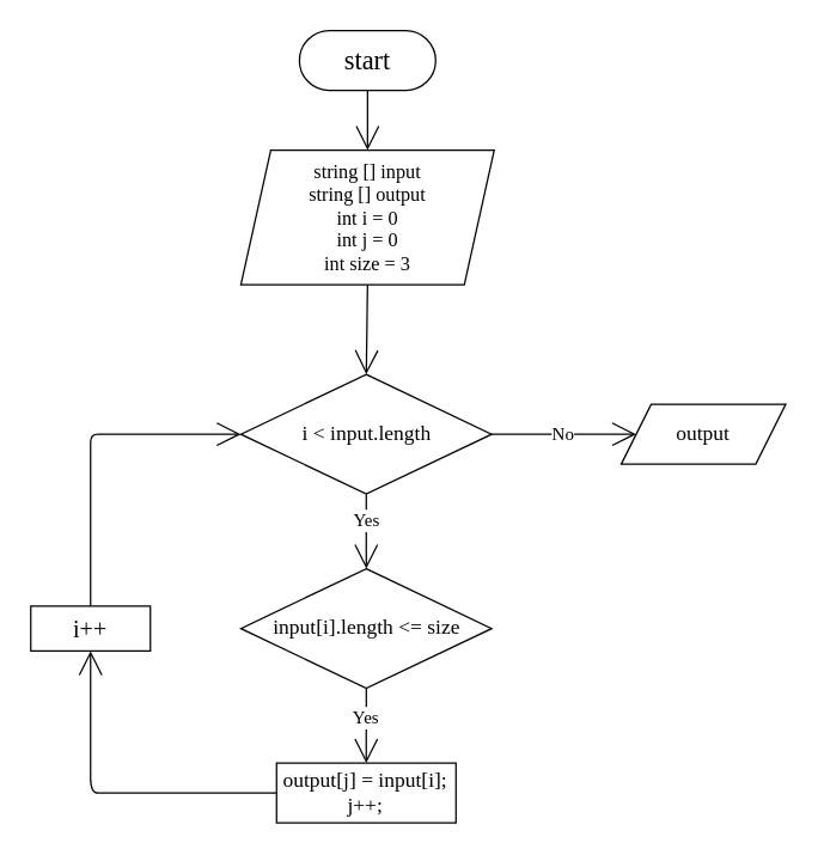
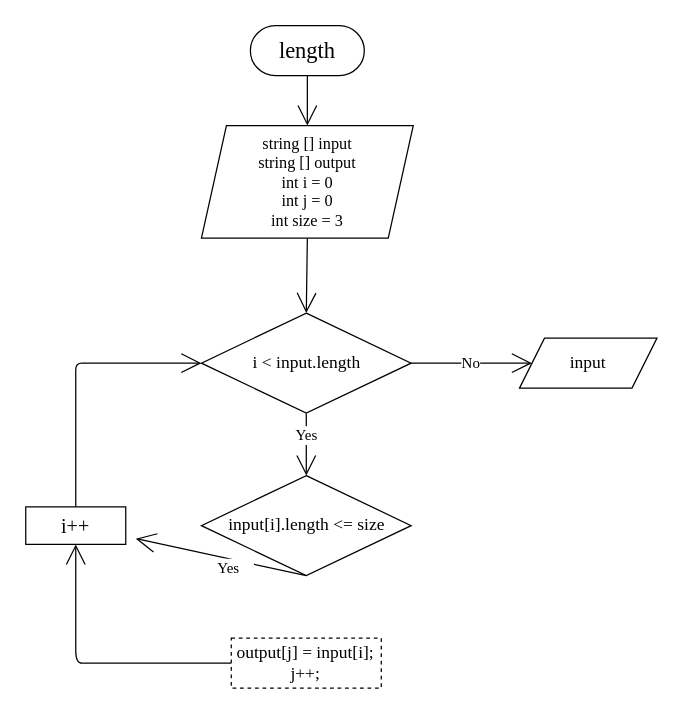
  <mxCell id="0" />
  <mxCell id="1" parent="0" />
  <mxCell id="2" style="edgeStyle=none;curved=1;rounded=0;orthogonalLoop=1;jettySize=auto;html=1;exitX=0.5;exitY=1;exitDx=0;exitDy=0;entryX=0.5;entryY=0;entryDx=0;entryDy=0;fontFamily=Times New Roman;fontSize=20;endArrow=open;startSize=14;endSize=14;sourcePerimeterSpacing=8;targetPerimeterSpacing=8;" edge="1" parent="1" source="3" target="7"><mxGeometry relative="1" as="geometry" /></mxCell>
  <mxCell id="3" value="string [] input&lt;br&gt;string [] output&lt;br&gt;int i = 0&lt;br&gt;int j = 0&lt;br&gt;int size = 3&lt;br&gt;" style="shape=parallelogram;perimeter=parallelogramPerimeter;whiteSpace=wrap;html=1;fixedSize=1;labelBorderColor=none;hachureGap=4;fontFamily=Times New Roman;fontSize=13;" vertex="1" parent="1"><mxGeometry x="160.55" y="100" width="169.45" height="90" as="geometry" /></mxCell>
  <mxCell id="4" style="edgeStyle=none;curved=1;rounded=0;orthogonalLoop=1;jettySize=auto;html=1;exitX=0.5;exitY=1;exitDx=0;exitDy=0;entryX=0.5;entryY=0;entryDx=0;entryDy=0;fontFamily=Times New Roman;fontSize=20;endArrow=open;startSize=14;endSize=14;sourcePerimeterSpacing=8;targetPerimeterSpacing=8;" edge="1" parent="1" source="7" target="9"><mxGeometry relative="1" as="geometry" /></mxCell>
  <mxCell id="5" value="Yes&amp;nbsp;" style="edgeLabel;html=1;align=center;verticalAlign=middle;resizable=0;points=[];fontSize=12;fontFamily=Times New Roman;" vertex="1" connectable="0" parent="4"><mxGeometry x="-0.314" y="1" relative="1" as="geometry"><mxPoint as="offset" /></mxGeometry></mxCell>
  <mxCell id="6" value="No" style="edgeStyle=none;curved=1;rounded=0;orthogonalLoop=1;jettySize=auto;html=1;exitX=1;exitY=0.5;exitDx=0;exitDy=0;entryX=0;entryY=0.5;entryDx=0;entryDy=0;fontFamily=Times New Roman;fontSize=12;endArrow=open;startSize=14;endSize=14;sourcePerimeterSpacing=8;targetPerimeterSpacing=8;" edge="1" parent="1" source="7" target="11"><mxGeometry relative="1" as="geometry" /></mxCell>
  <mxCell id="7" value="i &amp;lt; input.length" style="rhombus;whiteSpace=wrap;html=1;labelBorderColor=none;hachureGap=4;fontFamily=Times New Roman;fontSize=14;" vertex="1" parent="1"><mxGeometry x="160.55" y="250" width="167.75" height="80" as="geometry" /></mxCell>
- <mxCell id="8" value="Yes &amp;nbsp; &amp;nbsp;" style="edgeStyle=none;curved=1;rounded=0;orthogonalLoop=1;jettySize=auto;html=1;exitX=0.5;exitY=1;exitDx=0;exitDy=0;entryX=0.5;entryY=0;entryDx=0;entryDy=0;fontFamily=Times New Roman;fontSize=12;endArrow=open;startSize=14;endSize=14;sourcePerimeterSpacing=8;targetPerimeterSpacing=8;" edge="1" parent="1" source="9" target="12"><mxGeometry x="-0.2" y="6" relative="1" as="geometry"><mxPoint as="offset" /></mxGeometry></mxCell>
+ <mxCell id="8" value="Yes &amp;nbsp; &amp;nbsp;" style="edgeStyle=none;curved=1;rounded=0;orthogonalLoop=1;jettySize=auto;html=1;exitX=0.5;exitY=1;exitDx=0;exitDy=0;fontFamily=Times New Roman;fontSize=12;endArrow=open;startSize=14;endSize=14;sourcePerimeterSpacing=8;targetPerimeterSpacing=8;" edge="1" parent="1" source="9" target="14"><mxGeometry x="-0.2" y="6" relative="1" as="geometry"><mxPoint as="offset" /></mxGeometry></mxCell>
  <mxCell id="9" value="input[i].length &amp;lt;= size" style="rhombus;whiteSpace=wrap;html=1;labelBorderColor=none;hachureGap=4;fontFamily=Times New Roman;fontSize=14;" vertex="1" parent="1"><mxGeometry x="160.55" y="380" width="167.75" height="80" as="geometry" /></mxCell>
  <mxCell id="10" style="edgeStyle=none;curved=1;rounded=0;orthogonalLoop=1;jettySize=auto;html=1;exitX=0;exitY=0.5;exitDx=0;exitDy=0;fontFamily=Times New Roman;fontSize=20;endArrow=open;startSize=14;endSize=14;sourcePerimeterSpacing=8;targetPerimeterSpacing=8;entryX=0.5;entryY=1;entryDx=0;entryDy=0;" edge="1" parent="1" source="12" target="14"><mxGeometry relative="1" as="geometry"><mxPoint x="60" y="530" as="targetPoint" /><Array as="points"><mxPoint x="100" y="530" /><mxPoint x="70" y="530" /><mxPoint x="60" y="530" /><mxPoint x="60" y="510" /><mxPoint x="60" y="480" /></Array></mxGeometry></mxCell>
- <mxCell id="11" value="output" style="shape=parallelogram;perimeter=parallelogramPerimeter;whiteSpace=wrap;html=1;fixedSize=1;labelBorderColor=none;hachureGap=4;fontFamily=Times New Roman;fontSize=14;" vertex="1" parent="1"><mxGeometry x="415" y="270" width="110" height="40" as="geometry" /></mxCell>
- <mxCell id="12" value="output[j] = input[i];&lt;br&gt;j++;" style="whiteSpace=wrap;html=1;labelBorderColor=none;hachureGap=4;fontFamily=Times New Roman;fontSize=14;" vertex="1" parent="1"><mxGeometry x="184.42" y="510" width="120" height="40" as="geometry" /></mxCell>
+ <mxCell id="11" value="input" style="shape=parallelogram;perimeter=parallelogramPerimeter;whiteSpace=wrap;html=1;fixedSize=1;labelBorderColor=none;hachureGap=4;fontFamily=Times New Roman;fontSize=14;" vertex="1" parent="1"><mxGeometry x="415" y="270" width="110" height="40" as="geometry" /></mxCell>
+ <mxCell id="12" value="output[j] = input[i];&lt;br&gt;j++;" style="whiteSpace=wrap;html=1;labelBorderColor=none;hachureGap=4;fontFamily=Times New Roman;fontSize=14;dashed=1;" vertex="1" parent="1"><mxGeometry x="184.42" y="510" width="120" height="40" as="geometry" /></mxCell>
  <mxCell id="13" style="edgeStyle=none;curved=1;rounded=0;orthogonalLoop=1;jettySize=auto;html=1;exitX=0.5;exitY=0;exitDx=0;exitDy=0;entryX=0;entryY=0.5;entryDx=0;entryDy=0;fontFamily=Times New Roman;fontSize=20;endArrow=open;startSize=14;endSize=14;sourcePerimeterSpacing=8;targetPerimeterSpacing=8;" edge="1" parent="1" source="14" target="7"><mxGeometry relative="1" as="geometry"><Array as="points"><mxPoint x="60" y="330" /><mxPoint x="60" y="300" /><mxPoint x="60" y="290" /><mxPoint x="70" y="290" /><mxPoint x="80" y="290" /></Array></mxGeometry></mxCell>
  <mxCell id="14" value="i++" style="whiteSpace=wrap;html=1;labelBorderColor=none;hachureGap=4;fontFamily=Times New Roman;fontSize=16;" vertex="1" parent="1"><mxGeometry x="20" y="405" width="80" height="30" as="geometry" /></mxCell>
  <mxCell id="15" style="edgeStyle=none;curved=1;rounded=0;orthogonalLoop=1;jettySize=auto;html=1;exitX=0.5;exitY=1;exitDx=0;exitDy=0;entryX=0.5;entryY=0;entryDx=0;entryDy=0;fontFamily=Times New Roman;fontSize=20;endArrow=open;startSize=14;endSize=14;sourcePerimeterSpacing=8;targetPerimeterSpacing=8;" edge="1" parent="1" source="16" target="3"><mxGeometry relative="1" as="geometry" /></mxCell>
- <mxCell id="16" value="start" style="rounded=1;whiteSpace=wrap;html=1;labelBorderColor=none;hachureGap=4;fontFamily=Times New Roman;fontSize=18;arcSize=50;" vertex="1" parent="1"><mxGeometry x="199.72" y="20" width="91.12" height="40" as="geometry" /></mxCell>
+ <mxCell id="16" value="length" style="rounded=1;whiteSpace=wrap;html=1;labelBorderColor=none;hachureGap=4;fontFamily=Times New Roman;fontSize=18;arcSize=50;" vertex="1" parent="1"><mxGeometry x="199.72" y="20" width="91.12" height="40" as="geometry" /></mxCell>
